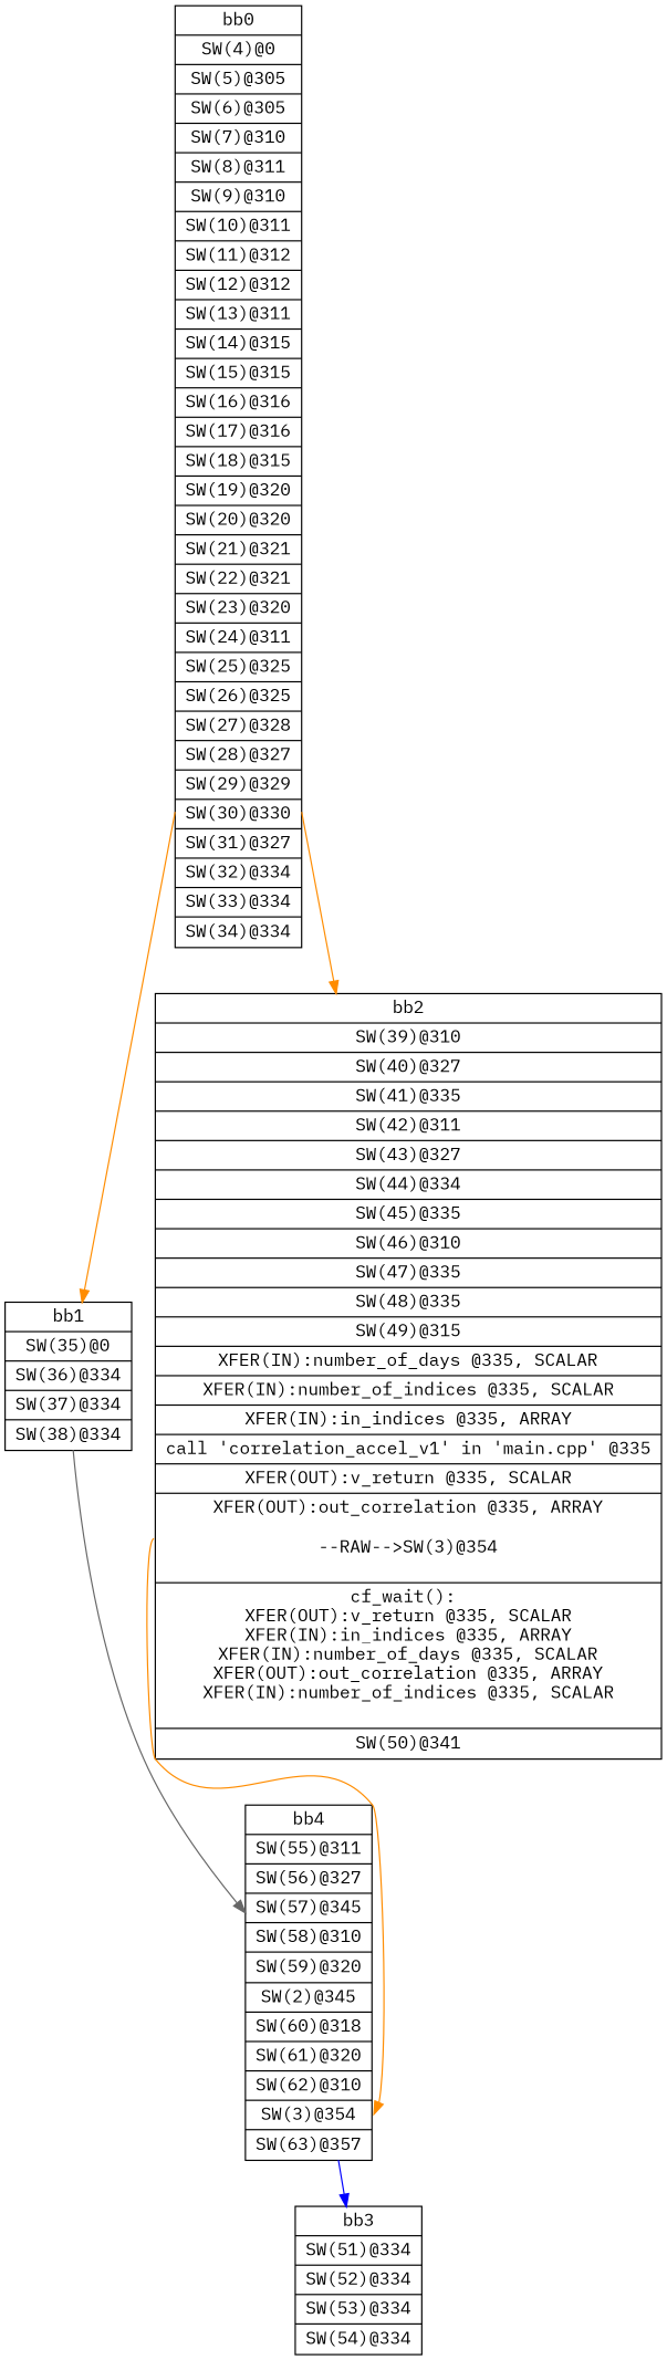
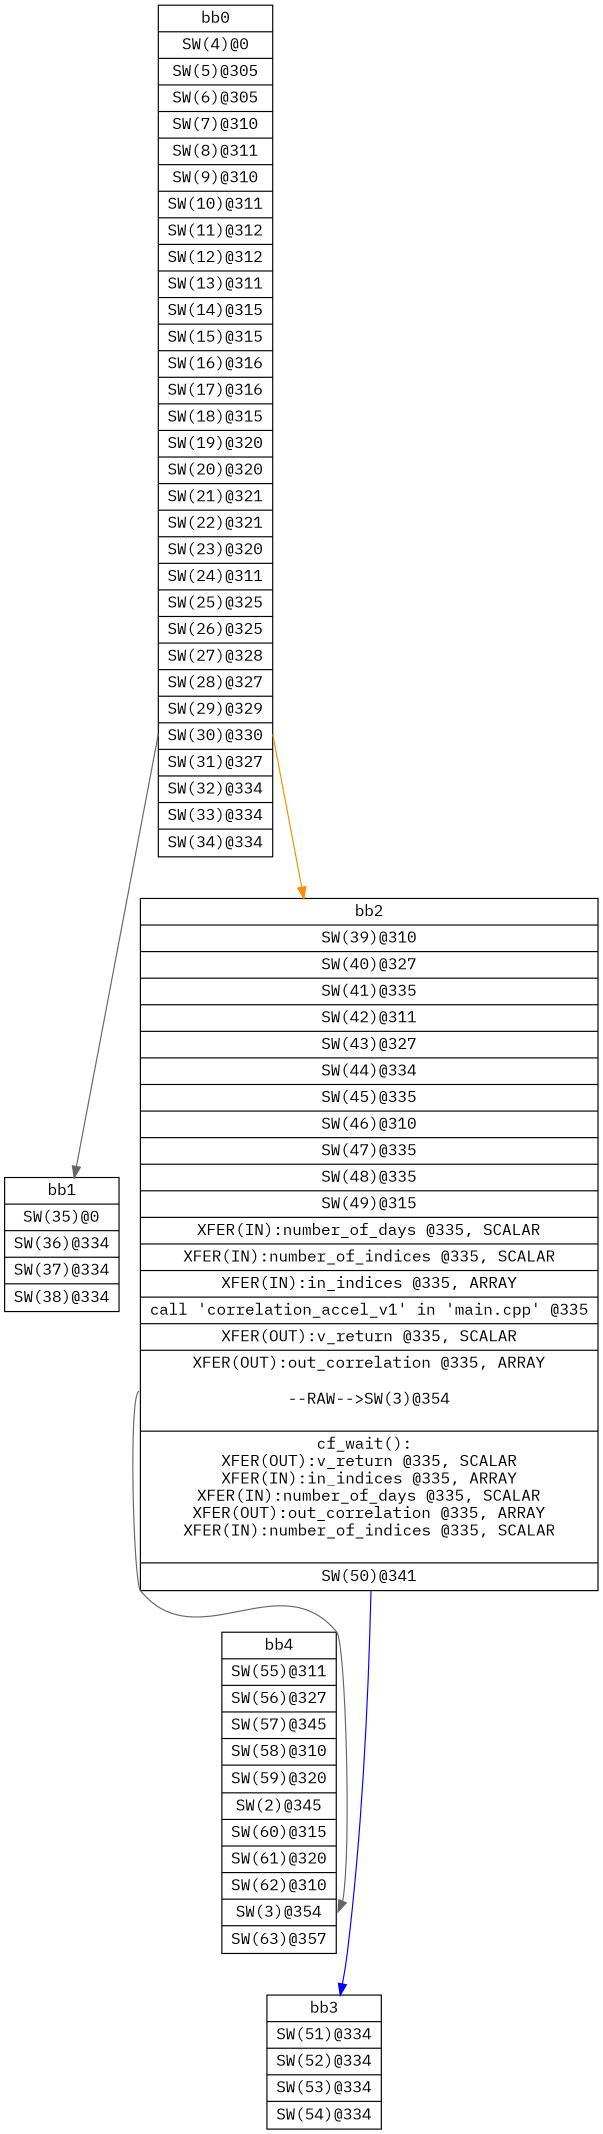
  digraph {
    fontname="IBM Plex Mono"
    node [fontname="IBM Plex Mono" shape=record]
    edge [color=gray40 fontname="IBM Plex Mono"]
    n1 [label="{bb0|<x0x3116de0>SW(4)@0\n|<x0x3116e90>SW(5)@305\n|<x0x3116fc0>SW(6)@305\n|<x0x31170f0>SW(7)@310\n|<x0x3117220>SW(8)@311\n|<x0x31183d0>SW(9)@310\n|<x0x3118500>SW(10)@311\n|<x0x3118630>SW(11)@312\n|<x0x3118770>SW(12)@312\n|<x0x3118870>SW(13)@311\n|<x0x31189a0>SW(14)@315\n|<x0x3118ad0>SW(15)@315\n|<x0x3118c00>SW(16)@316\n|<x0x3118d40>SW(17)@316\n|<x0x3118e40>SW(18)@315\n|<x0x3118f70>SW(19)@320\n|<x0x31190a0>SW(20)@320\n|<x0x31191d0>SW(21)@321\n|<x0x3119310>SW(22)@321\n|<x0x3119410>SW(23)@320\n|<x0x3119540>SW(24)@311\n|<x0x3119670>SW(25)@325\n|<x0x3119770>SW(26)@325\n|<x0x3119890>SW(27)@328\n|<x0x31199d0>SW(28)@327\n|<x0x3119b10>SW(29)@329\n|<x0x3119c70>SW(30)@330\n|<x0x3119db0>SW(31)@327\n|<x0x3119ef0>SW(32)@334\n|<x0x311a000>SW(33)@334\n|<x0x311a130>SW(34)@334\n}"]
    n2 [label="{bb1|<x0x30d5280>SW(35)@0\n|<x0x30d5340>SW(36)@334\n|<x0x30d5470>SW(37)@334\n|<x0x30d5580>SW(38)@334\n}"]
    n3 [label="{bb2|<x0x30d5220>SW(39)@310\n|<x0x30d5800>SW(40)@327\n|<x0x30d5940>SW(41)@335\n|<x0x30d5a50>SW(42)@311\n|<x0x30d5b80>SW(43)@327\n|<x0x30d5cc0>SW(44)@334\n|<x0x30d5df0>SW(45)@335\n|<x0x30d5f00>SW(46)@310\n|<x0x30d6030>SW(47)@335\n|<x0x30d6130>SW(48)@335\n|<x0x30d6240>SW(49)@315\n|<x0x311a1e0>XFER(IN):number_of_days @335, SCALAR\n|<x0x311a260>XFER(IN):number_of_indices @335, SCALAR\n|<x0x311a2e0>XFER(IN):in_indices @335, ARRAY\n|<x0x30d16b0>call 'correlation_accel_v1' in 'main.cpp' @335\n|<x0x311a3e0>XFER(OUT):v_return @335, SCALAR\n|<x0x311a360>XFER(OUT):out_correlation @335, ARRAY\n\n--RAW--\>SW(3)@354\n\n|<x0x30d5150>cf_wait(): \nXFER(OUT):v_return @335, SCALAR\nXFER(IN):in_indices @335, ARRAY\nXFER(IN):number_of_days @335, SCALAR\nXFER(OUT):out_correlation @335, ARRAY\nXFER(IN):number_of_indices @335, SCALAR\n\n|<x0x30d6370>SW(50)@341\n}"]
-   n4 [label="{bb4|<x0x30d5680>SW(55)@311\n|<x0x30d6a10>SW(56)@327\n|<x0x30d6b50>SW(57)@345\n|<x0x30d6c60>SW(58)@310\n|<x0x30d6d90>SW(59)@320\n|<x0x30d21d0>SW(2)@345\n|<x0x30d6ec0>SW(60)@318\n|<x0x30d6ff0>SW(61)@320\n|<x0x30d7120>SW(62)@310\n|<x0x30d4f80>SW(3)@354\n|<x0x30d7180>SW(63)@357\n}"]
+   n4 [label="{bb4|<x0x30d5680>SW(55)@311\n|<x0x30d6a10>SW(56)@327\n|<x0x30d6b50>SW(57)@345\n|<x0x30d6c60>SW(58)@310\n|<x0x30d6d90>SW(59)@320\n|<x0x30d21d0>SW(2)@345\n|<x0x30d6ec0>SW(60)@315\n|<x0x30d6ff0>SW(61)@320\n|<x0x30d7120>SW(62)@310\n|<x0x30d4f80>SW(3)@354\n|<x0x30d7180>SW(63)@357\n}"]
    n5 [label="{bb3|<x0x30d6420>SW(51)@334\n|<x0x30d6550>SW(52)@334\n|<x0x30d6660>SW(53)@334\n|<x0x30d6790>SW(54)@334\n}"]
-   n1 -> n2 [color=darkorange]
+   n1 -> n2
    n1 -> n3 [color=darkorange]
-   n2 -> n4
-   n3 -> n4 [color=darkorange headport=x0x30d4f80 tailport=x0x311a360]
-   n4 -> n5 [color=blue]
+   n3 -> n4 [headport=x0x30d4f80 tailport=x0x311a360]
+   n3 -> n5 [color=blue]
  }
